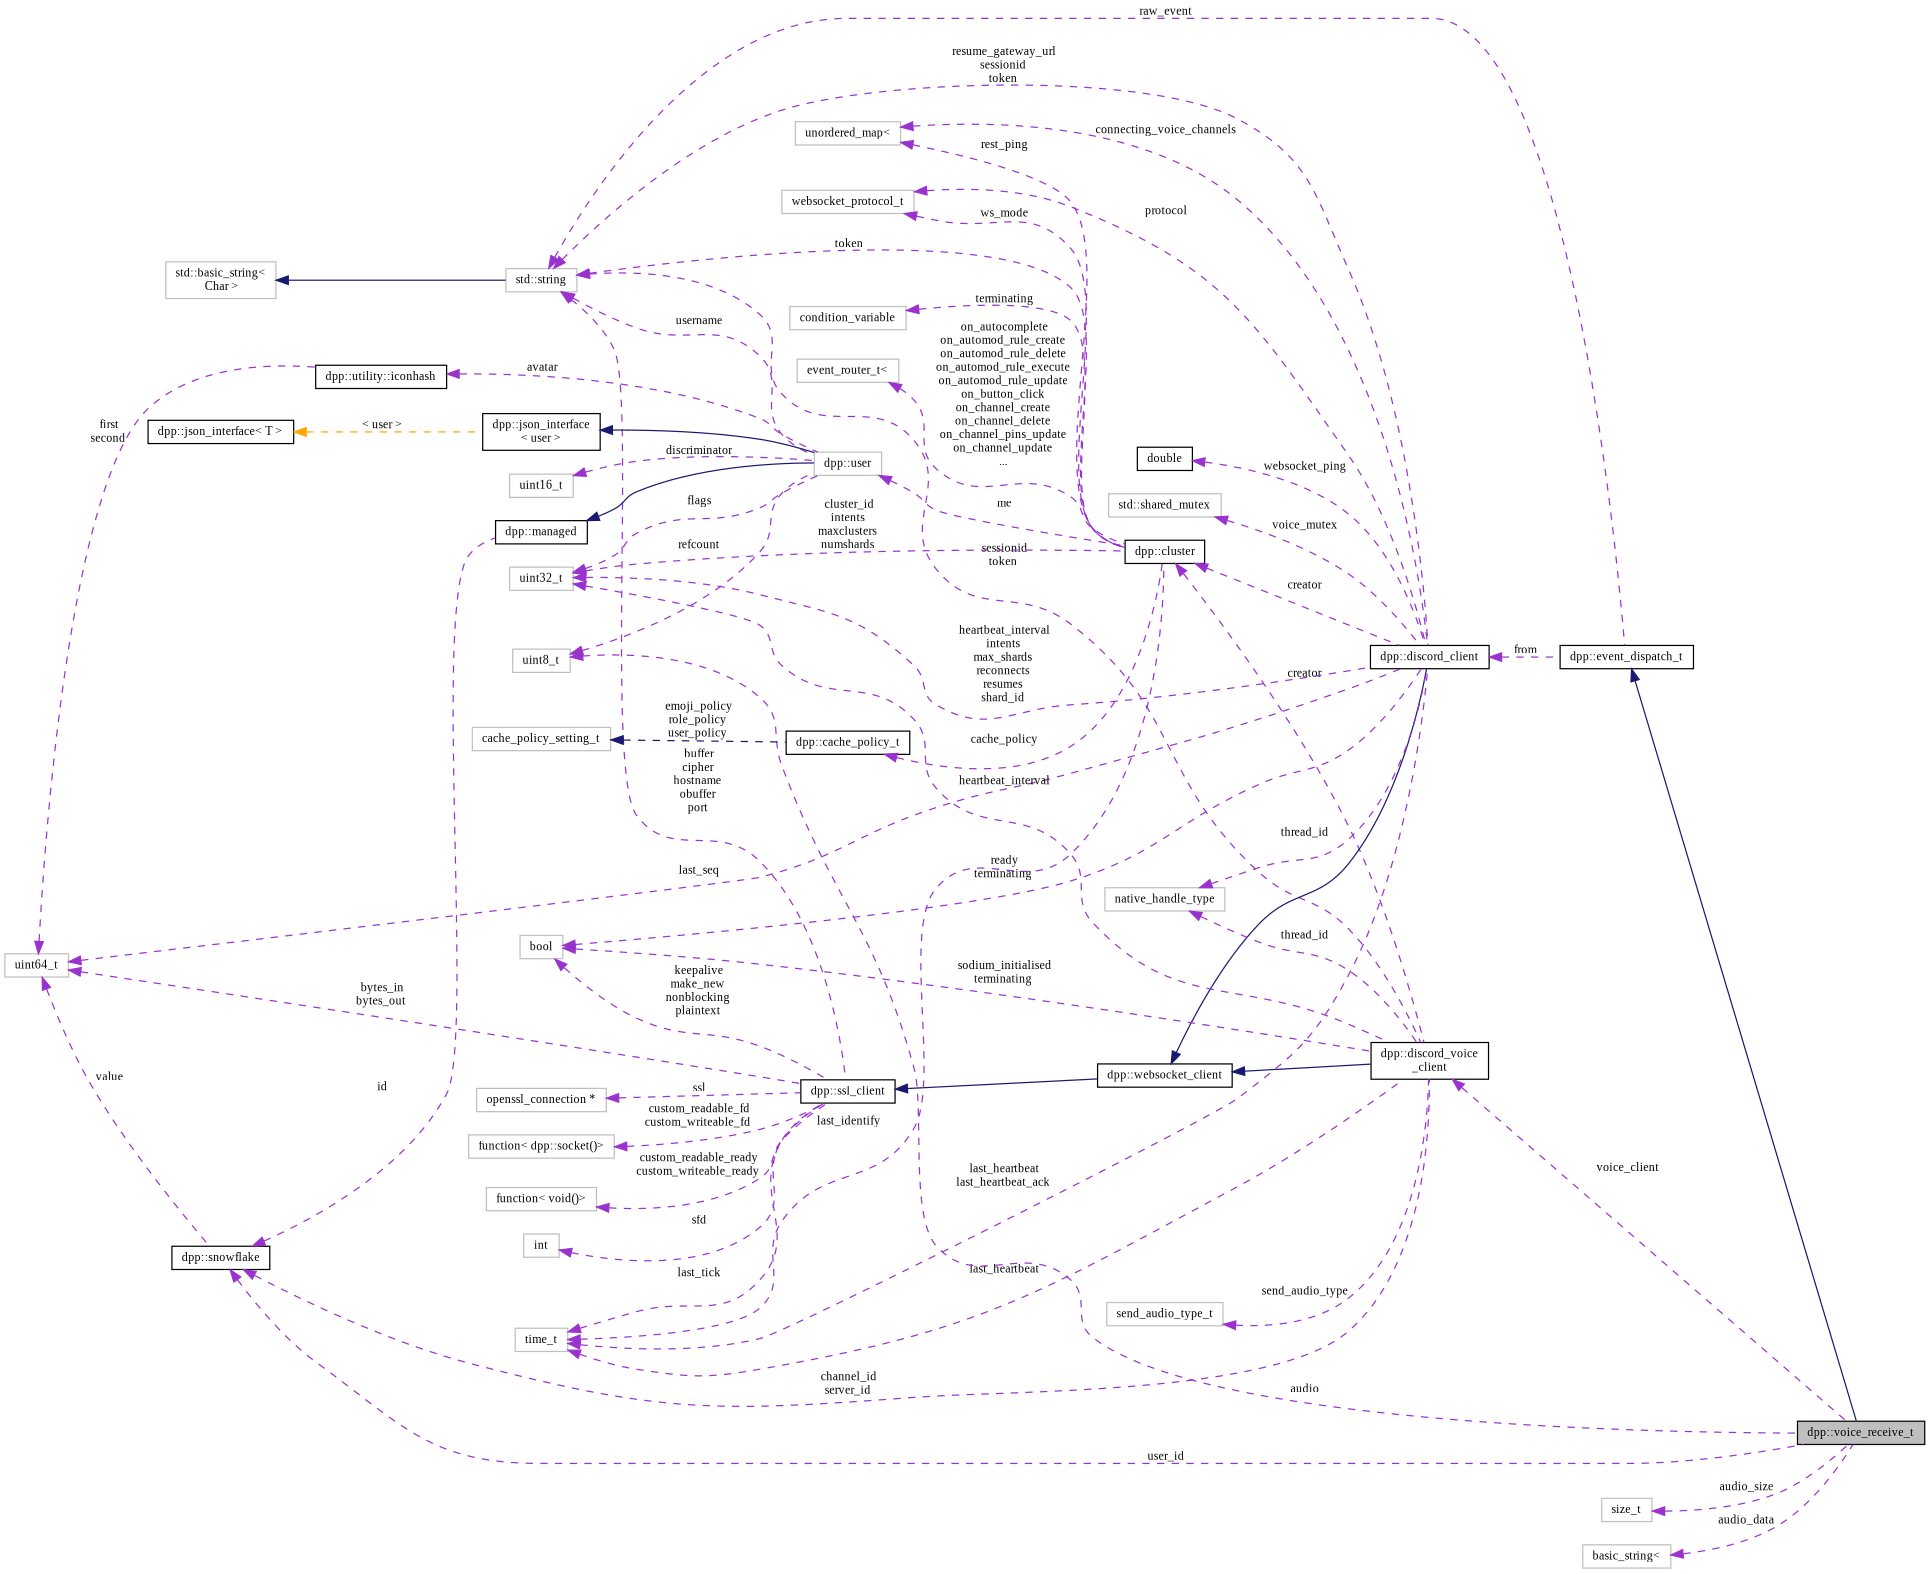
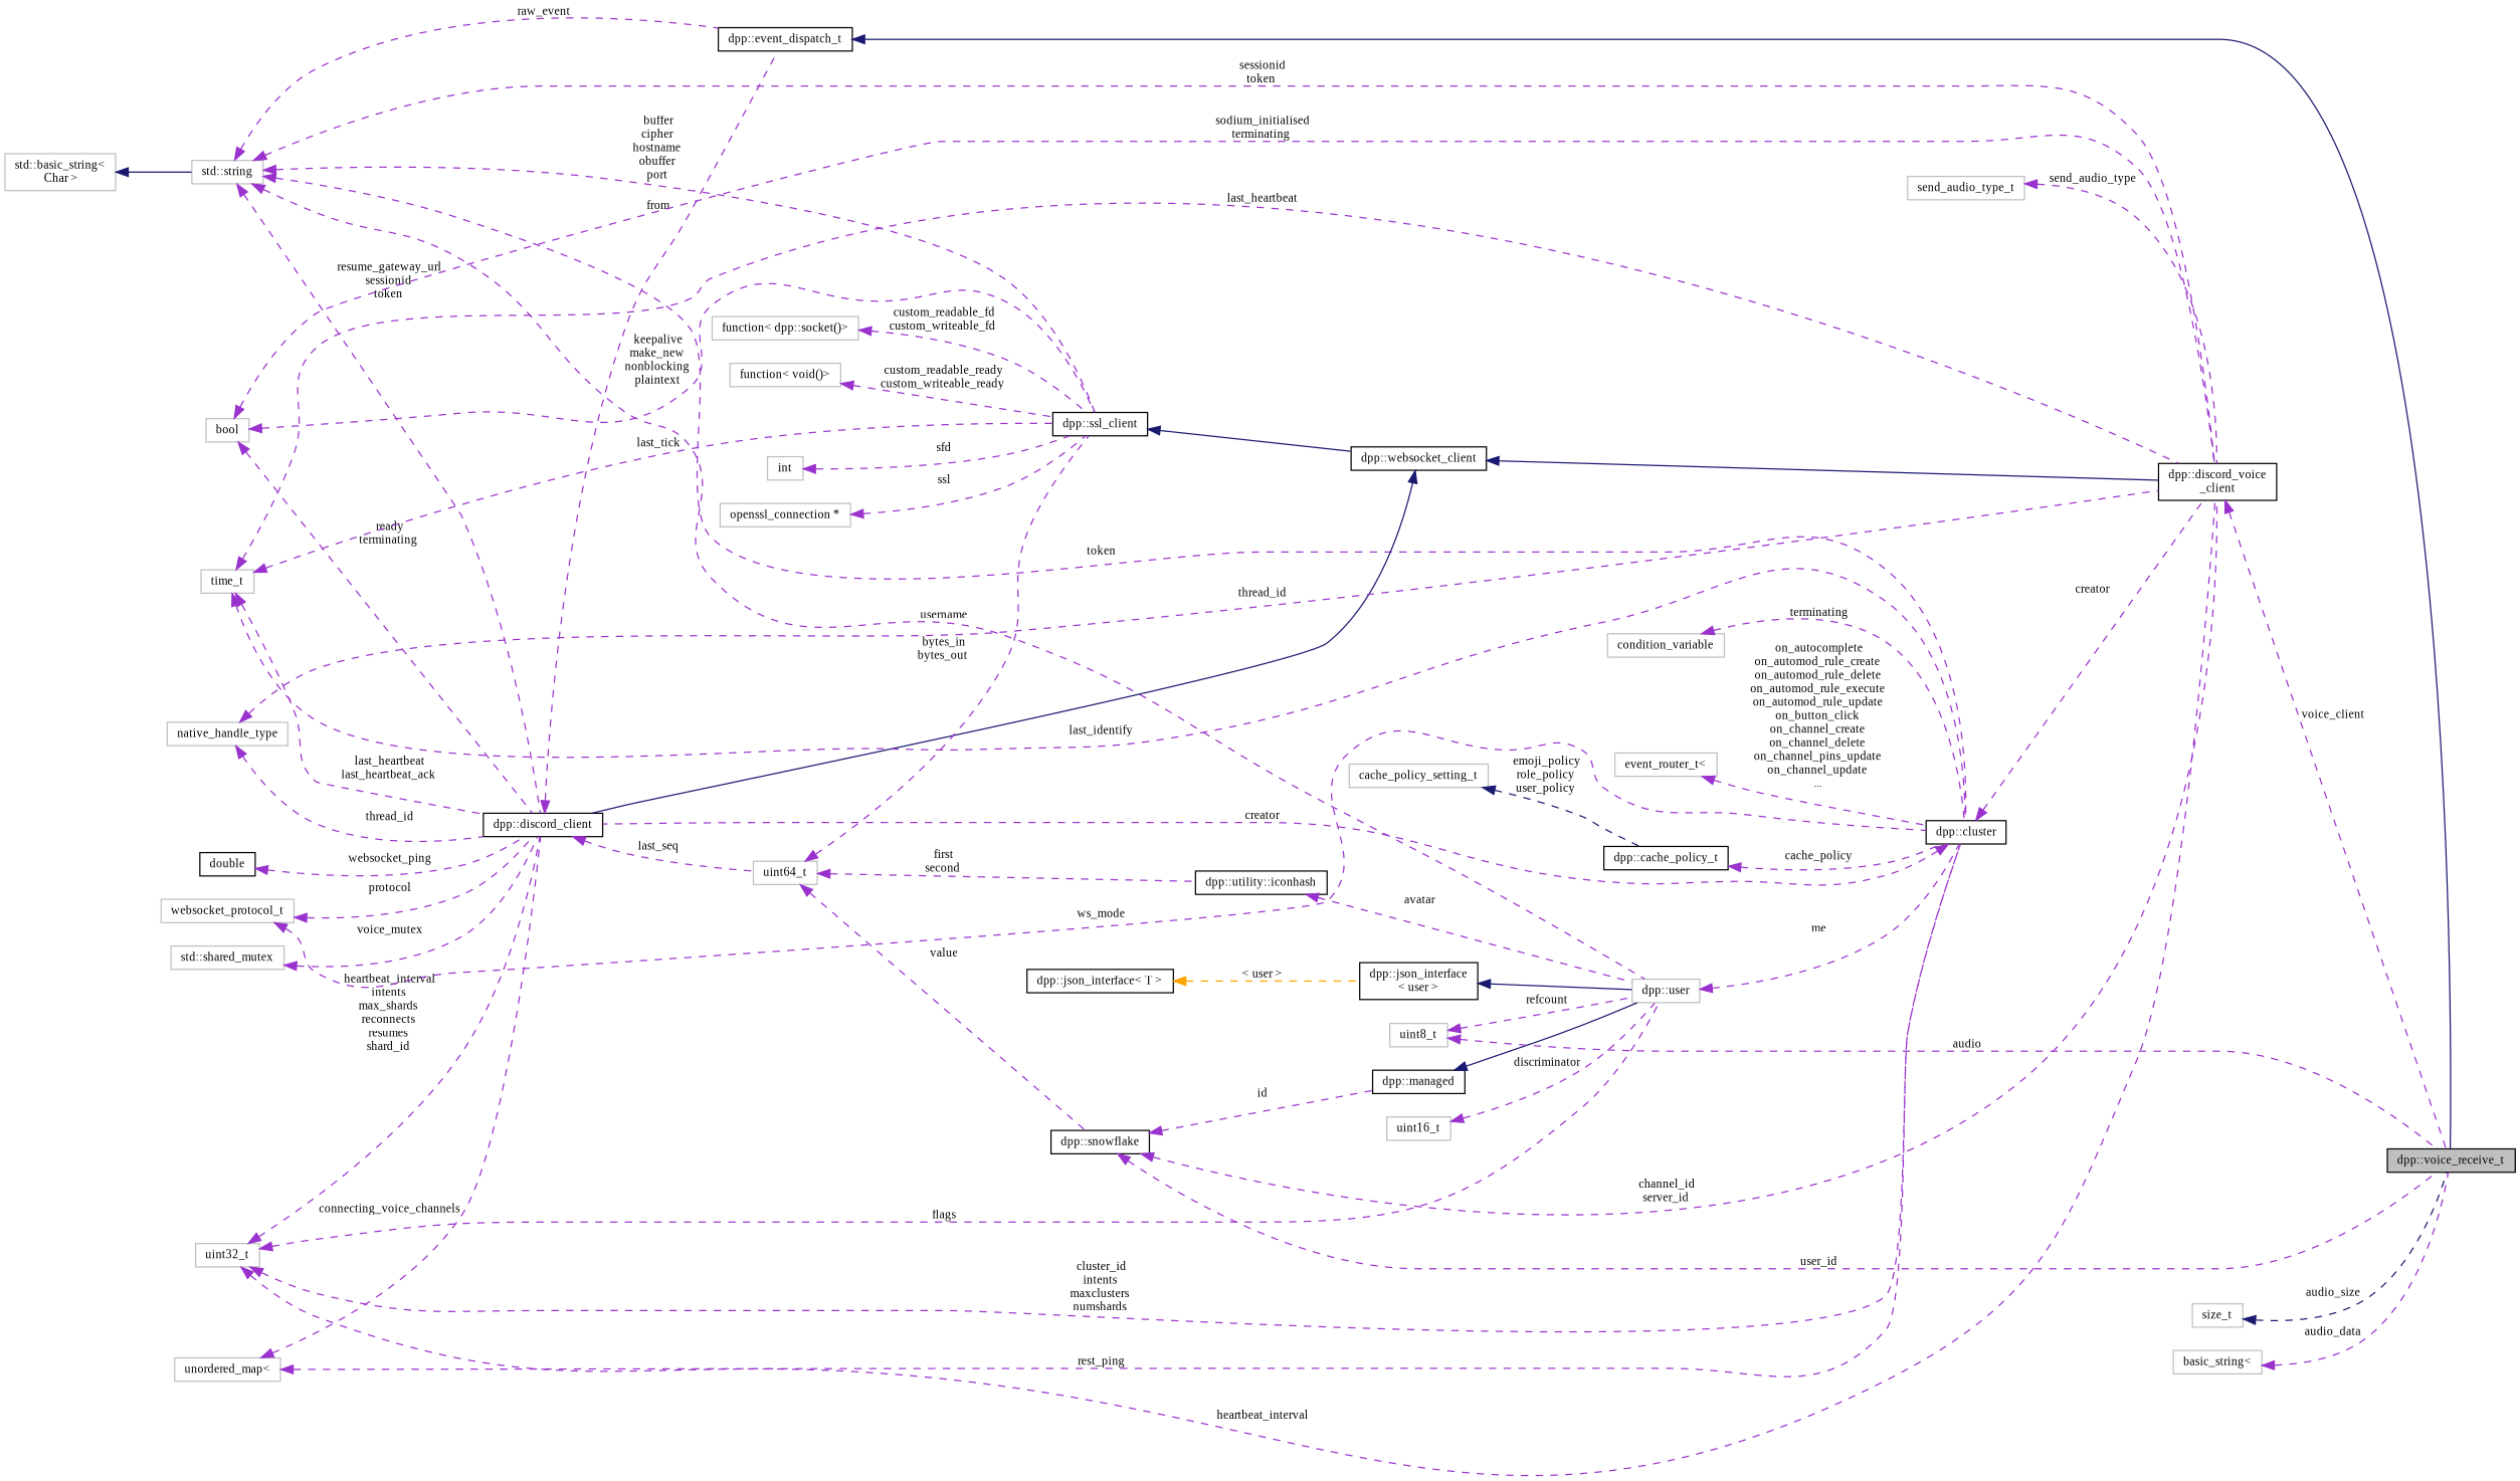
  digraph {
    fontname="Liberation Serif"
    rankdir=LR
    node [color=grey75 fontname="Liberation Serif" fontsize=10 shape=record]
    edge [color=darkorchid3 dir=back fontname="Liberation Serif" fontsize=10 labelfontname=Helvetica labelfontsize=10 style=dashed]
    n1 [color=black fillcolor=grey75 fontcolor=black height=0.2 label="dpp::voice_receive_t" style=filled width=0.4]
    n2 [color=black height=0.2 label="dpp::event_dispatch_t" width=0.4]
    n3 [height=0.2 label="std::string" width=0.4]
    n4 [color=black height=0.2 label="dpp::discord_client" width=0.4]
    n5 [color=black height=0.2 label="dpp::ssl_client" width=0.4]
    n6 [color=black height=0.2 label="dpp::cluster" width=0.4]
    n7 [height=0.2 label="dpp::user" width=0.4]
    n8 [color=black height=0.2 label="dpp::discord_voice\l_client" width=0.4]
    n9 [color=black height=0.2 label="dpp::websocket_client" width=0.4]
    n10 [height=0.2 label="std::basic_string\<\l Char \>" width=0.4]
    n11 [height=0.2 label=bool width=0.4]
    n12 [height=0.2 label=int width=0.4]
    n13 [height=0.2 label="openssl_connection *" width=0.4]
    n14 [height=0.2 label=time_t width=0.4]
    n15 [height=0.2 label=uint64_t width=0.4]
    n16 [color=black height=0.2 label="dpp::snowflake" width=0.4]
    n17 [color=black height=0.2 label="dpp::utility::iconhash" width=0.4]
    n18 [color=black height=0.2 label="dpp::managed" width=0.4]
    n19 [height=0.2 label="function\< dpp::socket()\>" width=0.4]
    n20 [height=0.2 label="function\< void()\>" width=0.4]
    n21 [height=0.2 label=uint32_t width=0.4]
    n22 [color=black height=0.2 label=double width=0.4]
    n23 [color=black height=0.2 label="dpp::json_interface\l\< user \>" width=0.4]
    n24 [color=black height=0.2 label="dpp::json_interface\< T \>" width=0.4]
    n25 [height=0.2 label=uint16_t width=0.4]
    n26 [height=0.2 label=uint8_t width=0.4]
    n27 [color=black height=0.2 label="dpp::cache_policy_t" width=0.4]
    n28 [height=0.2 label=cache_policy_setting_t width=0.4]
    n29 [height=0.2 label=websocket_protocol_t width=0.4]
    n30 [height=0.2 label=condition_variable width=0.4]
    n31 [height=0.2 label="event_router_t\<" width=0.4]
    n32 [height=0.2 label=native_handle_type width=0.4]
    n33 [height=0.2 label="std::shared_mutex" width=0.4]
    n34 [height=0.2 label="unordered_map\<" width=0.4]
    n35 [height=0.2 label=send_audio_type_t width=0.4]
    n36 [height=0.2 label=size_t width=0.4]
    n37 [height=0.2 label="basic_string\<" width=0.4]
    n2 -> n1 [color=midnightblue style=solid]
    n3 -> n2 [label=" raw_event"]
    n3 -> n4 [label=" resume_gateway_url\nsessionid\ntoken"]
    n3 -> n5 [label=" buffer\ncipher\nhostname\nobuffer\nport"]
    n3 -> n6 [label=" token"]
    n3 -> n7 [label=" username"]
    n3 -> n8 [label=" sessionid\ntoken"]
    n4 -> n2 [label=" from"]
    n5 -> n9 [color=midnightblue style=solid]
    n6 -> n4 [label=" creator"]
    n6 -> n8 [label=" creator"]
    n7 -> n6 [label=" me"]
    n8 -> n1 [label=" voice_client"]
    n9 -> n4 [color=midnightblue style=solid]
    n9 -> n8 [color=midnightblue style=solid]
    n10 -> n3 [color=midnightblue style=solid]
    n11 -> n4 [label=" ready\nterminating"]
    n11 -> n5 [label=" keepalive\nmake_new\nnonblocking\nplaintext"]
    n11 -> n8 [label=" sodium_initialised\nterminating"]
    n12 -> n5 [label=" sfd"]
    n13 -> n5 [label=" ssl"]
    n14 -> n4 [label=" last_heartbeat\nlast_heartbeat_ack"]
    n14 -> n5 [label=" last_tick"]
    n14 -> n6 [label=" last_identify"]
    n14 -> n8 [label=" last_heartbeat"]
-   n15 -> n4 [label=" last_seq"]
+   n4 -> n15 [label=" last_seq"]
    n15 -> n5 [label=" bytes_in\nbytes_out"]
    n15 -> n16 [label=" value"]
    n15 -> n17 [label=" first\nsecond"]
    n16 -> n1 [label=" user_id"]
    n16 -> n8 [label=" channel_id\nserver_id"]
    n16 -> n18 [label=" id"]
    n17 -> n7 [label=" avatar"]
    n18 -> n7 [color=midnightblue style=solid]
    n19 -> n5 [label=" custom_readable_fd\ncustom_writeable_fd"]
    n20 -> n5 [label=" custom_readable_ready\ncustom_writeable_ready"]
    n21 -> n4 [label=" heartbeat_interval\nintents\nmax_shards\nreconnects\nresumes\nshard_id"]
    n21 -> n6 [label=" cluster_id\nintents\nmaxclusters\nnumshards"]
    n21 -> n7 [label=" flags"]
    n21 -> n8 [label=" heartbeat_interval"]
    n22 -> n4 [label=" websocket_ping"]
    n23 -> n7 [color=midnightblue style=solid]
    n24 -> n23 [color=orange label=" \< user \>"]
    n25 -> n7 [label=" discriminator"]
    n26 -> n1 [label=" audio"]
    n26 -> n7 [label=" refcount"]
    n27 -> n6 [label=" cache_policy"]
    n28 -> n27 [color=midnightblue label=" emoji_policy\nrole_policy\nuser_policy"]
    n29 -> n4 [label=" protocol"]
    n29 -> n6 [label=" ws_mode"]
    n30 -> n6 [label=" terminating"]
    n31 -> n6 [label=" on_autocomplete\non_automod_rule_create\non_automod_rule_delete\non_automod_rule_execute\non_automod_rule_update\non_button_click\non_channel_create\non_channel_delete\non_channel_pins_update\non_channel_update\n..."]
    n32 -> n4 [label=" thread_id"]
    n32 -> n8 [label=" thread_id"]
    n33 -> n4 [label=" voice_mutex"]
    n34 -> n4 [label=" connecting_voice_channels"]
    n34 -> n6 [label=" rest_ping"]
    n35 -> n8 [label=" send_audio_type"]
-   n36 -> n1 [label=" audio_size"]
+   n36 -> n1 [color=midnightblue label=" audio_size"]
    n37 -> n1 [label=" audio_data"]
  }
